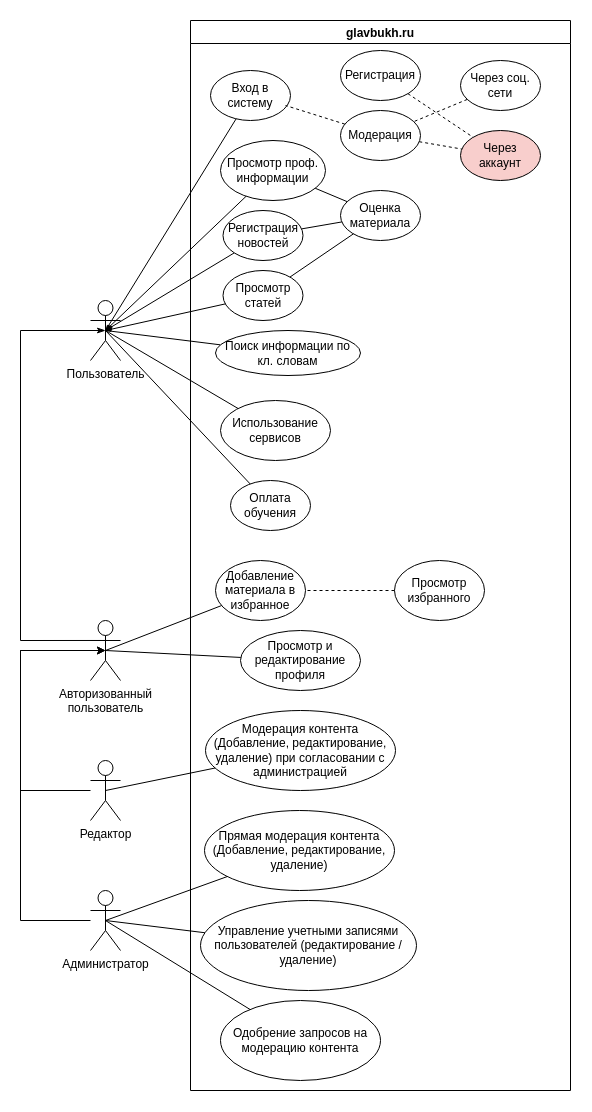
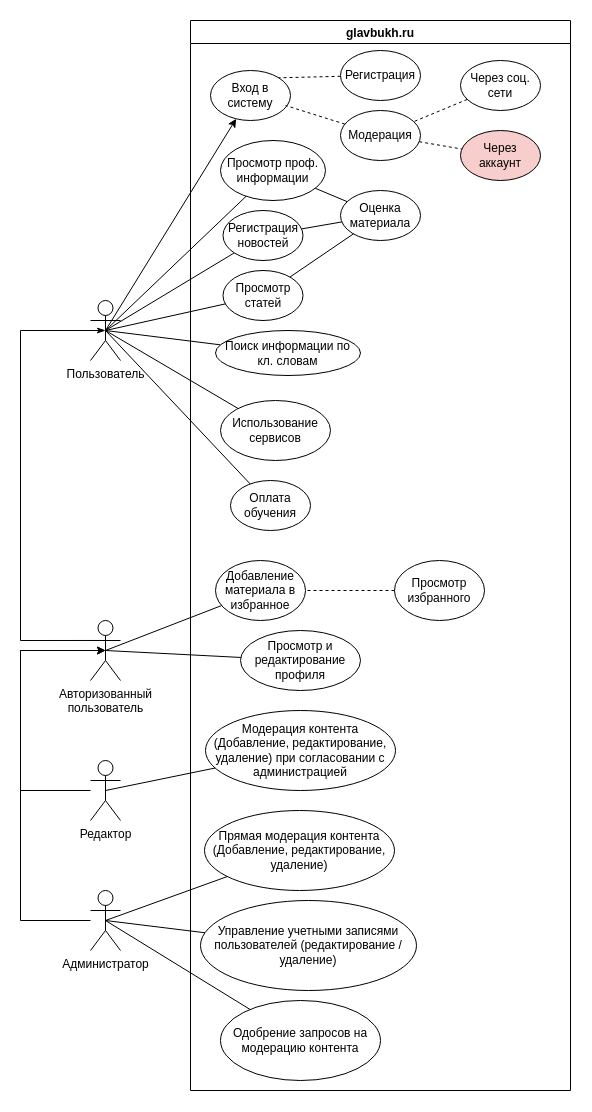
  <mxCell id="0" />
  <mxCell id="1" parent="0" />
  <mxCell id="2" value="Пользователь" style="shape=umlActor;verticalLabelPosition=bottom;verticalAlign=top;html=1;" vertex="1" parent="1"><mxGeometry x="90" y="300" width="30" height="60" as="geometry" /></mxCell>
  <mxCell id="3" value="Авторизованный&lt;div&gt;пользователь&lt;/div&gt;" style="shape=umlActor;verticalLabelPosition=bottom;verticalAlign=top;html=1;" vertex="1" parent="1"><mxGeometry x="90" y="620" width="30" height="60" as="geometry" /></mxCell>
  <mxCell id="4" value="Редактор" style="shape=umlActor;verticalLabelPosition=bottom;verticalAlign=top;html=1;" vertex="1" parent="1"><mxGeometry x="90" y="760" width="30" height="60" as="geometry" /></mxCell>
  <mxCell id="5" value="Администратор" style="shape=umlActor;verticalLabelPosition=bottom;verticalAlign=top;html=1;" vertex="1" parent="1"><mxGeometry x="90" y="890" width="30" height="60" as="geometry" /></mxCell>
  <mxCell id="6" value="glavbukh.ru" style="swimlane;" vertex="1" parent="1"><mxGeometry x="190" y="20" width="380" height="1070" as="geometry" /></mxCell>
  <mxCell id="7" value="Оплата обучения" style="ellipse;whiteSpace=wrap;html=1;" vertex="1" parent="6"><mxGeometry x="40" y="460" width="80" height="50" as="geometry" /></mxCell>
  <mxCell id="8" value="Вход в систему" style="ellipse;whiteSpace=wrap;html=1;" vertex="1" parent="6"><mxGeometry x="20" y="50" width="80" height="50" as="geometry" /></mxCell>
  <mxCell id="9" value="Регистрация" style="ellipse;whiteSpace=wrap;html=1;" vertex="1" parent="6"><mxGeometry x="150" y="30" width="80" height="50" as="geometry" /></mxCell>
  <mxCell id="10" value="Модерация" style="ellipse;whiteSpace=wrap;html=1;" vertex="1" parent="6"><mxGeometry x="150" y="90" width="80" height="50" as="geometry" /></mxCell>
- <mxCell id="11" value="" style="endArrow=none;html=1;rounded=0;dashed=1;" edge="1" parent="6" source="9" target="25"><mxGeometry width="50" height="50" relative="1" as="geometry"><mxPoint x="-75" y="110" as="sourcePoint" /><mxPoint x="40" y="121" as="targetPoint" /></mxGeometry></mxCell>
+ <mxCell id="11" value="" style="endArrow=none;html=1;rounded=0;entryX=1;entryY=0;entryDx=0;entryDy=0;dashed=1;" edge="1" parent="6" source="9" target="8"><mxGeometry width="50" height="50" relative="1" as="geometry"><mxPoint x="-75" y="110" as="sourcePoint" /><mxPoint x="40" y="121" as="targetPoint" /></mxGeometry></mxCell>
  <mxCell id="12" value="" style="endArrow=none;html=1;rounded=0;entryX=0.938;entryY=0.7;entryDx=0;entryDy=0;entryPerimeter=0;dashed=1;" edge="1" parent="6" source="10" target="8"><mxGeometry width="50" height="50" relative="1" as="geometry"><mxPoint x="153" y="95" as="sourcePoint" /><mxPoint x="108" y="107" as="targetPoint" /></mxGeometry></mxCell>
  <mxCell id="13" value="Регистрация новостей" style="ellipse;whiteSpace=wrap;html=1;" vertex="1" parent="6"><mxGeometry x="32.5" y="190" width="80" height="50" as="geometry" /></mxCell>
  <mxCell id="14" value="Поиск информации по кл. словам" style="ellipse;whiteSpace=wrap;html=1;" vertex="1" parent="6"><mxGeometry x="25" y="310" width="145" height="45" as="geometry" /></mxCell>
  <mxCell id="15" value="Просмотр статей" style="ellipse;whiteSpace=wrap;html=1;" vertex="1" parent="6"><mxGeometry x="32.5" y="250" width="80" height="50" as="geometry" /></mxCell>
  <mxCell id="16" value="Просмотр проф. информации" style="ellipse;whiteSpace=wrap;html=1;" vertex="1" parent="6"><mxGeometry x="30" y="120" width="105" height="60" as="geometry" /></mxCell>
  <mxCell id="17" value="Использование сервисов" style="ellipse;whiteSpace=wrap;html=1;" vertex="1" parent="6"><mxGeometry x="30" y="380" width="110" height="60" as="geometry" /></mxCell>
  <mxCell id="18" value="Просмотр и редактирование профиля" style="ellipse;whiteSpace=wrap;html=1;" vertex="1" parent="6"><mxGeometry x="50" y="610" width="120" height="60" as="geometry" /></mxCell>
  <mxCell id="19" value="Оценка&lt;div&gt;материала&lt;/div&gt;" style="ellipse;whiteSpace=wrap;html=1;" vertex="1" parent="6"><mxGeometry x="150" y="170" width="80" height="50" as="geometry" /></mxCell>
  <mxCell id="20" value="" style="endArrow=none;html=1;rounded=0;" edge="1" parent="6" source="19" target="13"><mxGeometry width="50" height="50" relative="1" as="geometry"><mxPoint x="176.5" y="94" as="sourcePoint" /><mxPoint x="117.5" y="75" as="targetPoint" /></mxGeometry></mxCell>
  <mxCell id="21" value="" style="endArrow=none;html=1;rounded=0;" edge="1" parent="6" source="19" target="15"><mxGeometry width="50" height="50" relative="1" as="geometry"><mxPoint x="216.5" y="309.5" as="sourcePoint" /><mxPoint x="155.5" y="300.5" as="targetPoint" /></mxGeometry></mxCell>
  <mxCell id="22" value="" style="endArrow=none;html=1;rounded=0;" edge="1" parent="6" source="19" target="16"><mxGeometry width="50" height="50" relative="1" as="geometry"><mxPoint x="198.5" y="188" as="sourcePoint" /><mxPoint x="132.5" y="215" as="targetPoint" /></mxGeometry></mxCell>
  <mxCell id="23" value="Добавление материала в избранное" style="ellipse;whiteSpace=wrap;html=1;" vertex="1" parent="6"><mxGeometry x="25" y="540" width="90" height="60" as="geometry" /></mxCell>
  <mxCell id="24" value="Через соц. сети" style="ellipse;whiteSpace=wrap;html=1;" vertex="1" parent="6"><mxGeometry x="270" y="40" width="80" height="50" as="geometry" /></mxCell>
  <mxCell id="25" value="Через аккаунт" style="ellipse;whiteSpace=wrap;html=1;fillColor=#f8cecc;" vertex="1" parent="6"><mxGeometry x="270" y="110" width="80" height="50" as="geometry" /></mxCell>
  <mxCell id="26" value="" style="endArrow=none;html=1;rounded=0;dashed=1;" edge="1" parent="6" source="10" target="25"><mxGeometry width="50" height="50" relative="1" as="geometry"><mxPoint x="164" y="114" as="sourcePoint" /><mxPoint x="105" y="95" as="targetPoint" /></mxGeometry></mxCell>
  <mxCell id="27" value="" style="endArrow=none;html=1;rounded=0;dashed=1;" edge="1" parent="6" source="24" target="10"><mxGeometry width="50" height="50" relative="1" as="geometry"><mxPoint x="174" y="124" as="sourcePoint" /><mxPoint x="115" y="105" as="targetPoint" /></mxGeometry></mxCell>
  <mxCell id="28" value="Просмотр избранного" style="ellipse;whiteSpace=wrap;html=1;" vertex="1" parent="6"><mxGeometry x="204" y="540" width="90" height="60" as="geometry" /></mxCell>
  <mxCell id="29" value="" style="endArrow=none;html=1;rounded=0;dashed=1;" edge="1" parent="6" source="28" target="23"><mxGeometry width="50" height="50" relative="1" as="geometry"><mxPoint x="264" y="440" as="sourcePoint" /><mxPoint x="200" y="484" as="targetPoint" /></mxGeometry></mxCell>
  <mxCell id="30" value="Модерация контента (Добавление, редактирование, удаление) при согласовании с администрацией" style="ellipse;whiteSpace=wrap;html=1;" vertex="1" parent="6"><mxGeometry x="15" y="690" width="190" height="80" as="geometry" /></mxCell>
  <mxCell id="31" value="Прямая модерация контента (Добавление, редактирование, удаление)" style="ellipse;whiteSpace=wrap;html=1;" vertex="1" parent="6"><mxGeometry x="14" y="790" width="190" height="80" as="geometry" /></mxCell>
  <mxCell id="32" value="Управление учетными записями пользователей (редактирование / удаление)" style="ellipse;whiteSpace=wrap;html=1;" vertex="1" parent="6"><mxGeometry x="10" y="880" width="216" height="90" as="geometry" /></mxCell>
  <mxCell id="33" value="Одобрение запросов на модерацию контента" style="ellipse;whiteSpace=wrap;html=1;" vertex="1" parent="6"><mxGeometry x="30" y="980" width="160" height="80" as="geometry" /></mxCell>
- <mxCell id="34" value="" style="endArrow=none;html=1;rounded=0;exitX=0.5;exitY=0.5;exitDx=0;exitDy=0;exitPerimeter=0;" edge="1" parent="1" source="2" target="8"><mxGeometry width="50" height="50" relative="1" as="geometry"><mxPoint x="430" y="380" as="sourcePoint" /><mxPoint x="480" y="330" as="targetPoint" /><Array as="points" /></mxGeometry></mxCell>
+ <mxCell id="34" value="" style="endArrow=classic;html=1;rounded=0;exitX=0.5;exitY=0.5;exitDx=0;exitDy=0;exitPerimeter=0;" edge="1" parent="1" source="2" target="8"><mxGeometry width="50" height="50" relative="1" as="geometry"><mxPoint x="430" y="380" as="sourcePoint" /><mxPoint x="480" y="330" as="targetPoint" /><Array as="points" /></mxGeometry></mxCell>
  <mxCell id="35" value="" style="endArrow=none;html=1;rounded=0;entryX=0.5;entryY=0.5;entryDx=0;entryDy=0;entryPerimeter=0;" edge="1" parent="1" source="16" target="2"><mxGeometry width="50" height="50" relative="1" as="geometry"><mxPoint x="404" y="255" as="sourcePoint" /><mxPoint x="329" y="262" as="targetPoint" /></mxGeometry></mxCell>
- <mxCell id="36" value="" style="endArrow=diamond;html=1;rounded=0;entryX=0.5;entryY=0.5;entryDx=0;entryDy=0;entryPerimeter=0;" edge="1" parent="1" source="13" target="2"><mxGeometry width="50" height="50" relative="1" as="geometry"><mxPoint x="414" y="265" as="sourcePoint" /><mxPoint x="339" y="272" as="targetPoint" /></mxGeometry></mxCell>
+ <mxCell id="36" value="" style="endArrow=none;html=1;rounded=0;entryX=0.5;entryY=0.5;entryDx=0;entryDy=0;entryPerimeter=0;" edge="1" parent="1" source="13" target="2"><mxGeometry width="50" height="50" relative="1" as="geometry"><mxPoint x="414" y="265" as="sourcePoint" /><mxPoint x="339" y="272" as="targetPoint" /></mxGeometry></mxCell>
  <mxCell id="37" value="" style="endArrow=none;html=1;rounded=0;entryX=0.5;entryY=0.5;entryDx=0;entryDy=0;entryPerimeter=0;" edge="1" parent="1" source="14" target="2"><mxGeometry width="50" height="50" relative="1" as="geometry"><mxPoint x="424" y="275" as="sourcePoint" /><mxPoint x="349" y="282" as="targetPoint" /><Array as="points" /></mxGeometry></mxCell>
  <mxCell id="38" value="" style="endArrow=none;html=1;rounded=0;entryX=0.5;entryY=0.5;entryDx=0;entryDy=0;entryPerimeter=0;" edge="1" parent="1" source="15" target="2"><mxGeometry width="50" height="50" relative="1" as="geometry"><mxPoint x="434" y="285" as="sourcePoint" /><mxPoint x="359" y="292" as="targetPoint" /></mxGeometry></mxCell>
  <mxCell id="39" value="" style="endArrow=none;html=1;rounded=0;entryX=0.5;entryY=0.5;entryDx=0;entryDy=0;entryPerimeter=0;" edge="1" parent="1" source="23" target="3"><mxGeometry width="50" height="50" relative="1" as="geometry"><mxPoint x="404" y="197" as="sourcePoint" /><mxPoint x="329" y="202" as="targetPoint" /></mxGeometry></mxCell>
  <mxCell id="40" value="" style="endArrow=none;html=1;rounded=0;entryX=0.5;entryY=0.5;entryDx=0;entryDy=0;entryPerimeter=0;" edge="1" parent="1" source="17" target="2"><mxGeometry width="50" height="50" relative="1" as="geometry"><mxPoint x="363" y="243" as="sourcePoint" /><mxPoint x="299" y="287" as="targetPoint" /></mxGeometry></mxCell>
  <mxCell id="41" value="" style="endArrow=none;html=1;rounded=0;entryX=0.5;entryY=0.5;entryDx=0;entryDy=0;entryPerimeter=0;" edge="1" parent="1" source="18" target="3"><mxGeometry width="50" height="50" relative="1" as="geometry"><mxPoint x="274" y="612" as="sourcePoint" /><mxPoint x="115" y="660" as="targetPoint" /></mxGeometry></mxCell>
  <mxCell id="42" value="" style="endArrow=none;html=1;rounded=0;entryX=0.5;entryY=0.5;entryDx=0;entryDy=0;entryPerimeter=0;" edge="1" parent="1" source="7" target="2"><mxGeometry width="50" height="50" relative="1" as="geometry"><mxPoint x="228" y="361" as="sourcePoint" /><mxPoint x="115" y="340" as="targetPoint" /><Array as="points" /></mxGeometry></mxCell>
  <mxCell id="43" value="" style="endArrow=none;html=1;rounded=0;entryX=0.567;entryY=0.333;entryDx=0;entryDy=0;entryPerimeter=0;exitX=0.5;exitY=0.5;exitDx=0;exitDy=0;exitPerimeter=0;startArrow=classicThin;startFill=1;" edge="1" parent="1" source="2" target="3"><mxGeometry width="50" height="50" relative="1" as="geometry"><mxPoint x="238" y="371" as="sourcePoint" /><mxPoint x="125" y="350" as="targetPoint" /><Array as="points"><mxPoint x="20" y="330" /><mxPoint x="20" y="640" /></Array></mxGeometry></mxCell>
  <mxCell id="44" style="edgeStyle=orthogonalEdgeStyle;rounded=0;orthogonalLoop=1;jettySize=auto;html=1;entryX=0.5;entryY=0.5;entryDx=0;entryDy=0;entryPerimeter=0;" edge="1" parent="1" source="4" target="3"><mxGeometry relative="1" as="geometry"><Array as="points"><mxPoint x="20" y="790" /><mxPoint x="20" y="650" /></Array></mxGeometry></mxCell>
  <mxCell id="45" style="edgeStyle=orthogonalEdgeStyle;rounded=0;orthogonalLoop=1;jettySize=auto;html=1;entryX=0.5;entryY=0.5;entryDx=0;entryDy=0;entryPerimeter=0;" edge="1" parent="1" source="5" target="3"><mxGeometry relative="1" as="geometry"><Array as="points"><mxPoint x="20" y="920" /><mxPoint x="20" y="650" /></Array></mxGeometry></mxCell>
  <mxCell id="46" value="" style="endArrow=none;html=1;rounded=0;entryX=0.5;entryY=0.5;entryDx=0;entryDy=0;entryPerimeter=0;" edge="1" parent="1" source="30" target="4"><mxGeometry width="50" height="50" relative="1" as="geometry"><mxPoint x="573" y="831" as="sourcePoint" /><mxPoint x="460" y="810" as="targetPoint" /><Array as="points" /></mxGeometry></mxCell>
  <mxCell id="47" value="" style="endArrow=none;html=1;rounded=0;entryX=0.5;entryY=0.5;entryDx=0;entryDy=0;entryPerimeter=0;" edge="1" parent="1" source="31" target="5"><mxGeometry width="50" height="50" relative="1" as="geometry"><mxPoint x="225" y="778" as="sourcePoint" /><mxPoint x="115" y="800" as="targetPoint" /><Array as="points" /></mxGeometry></mxCell>
  <mxCell id="48" value="" style="endArrow=none;html=1;rounded=0;entryX=0.5;entryY=0.5;entryDx=0;entryDy=0;entryPerimeter=0;" edge="1" parent="1" source="32" target="5"><mxGeometry width="50" height="50" relative="1" as="geometry"><mxPoint x="237" y="886" as="sourcePoint" /><mxPoint x="110" y="920" as="targetPoint" /><Array as="points" /></mxGeometry></mxCell>
  <mxCell id="49" value="" style="endArrow=none;html=1;rounded=0;" edge="1" parent="1" source="33"><mxGeometry width="50" height="50" relative="1" as="geometry"><mxPoint x="247" y="896" as="sourcePoint" /><mxPoint x="105" y="920" as="targetPoint" /><Array as="points" /></mxGeometry></mxCell>
